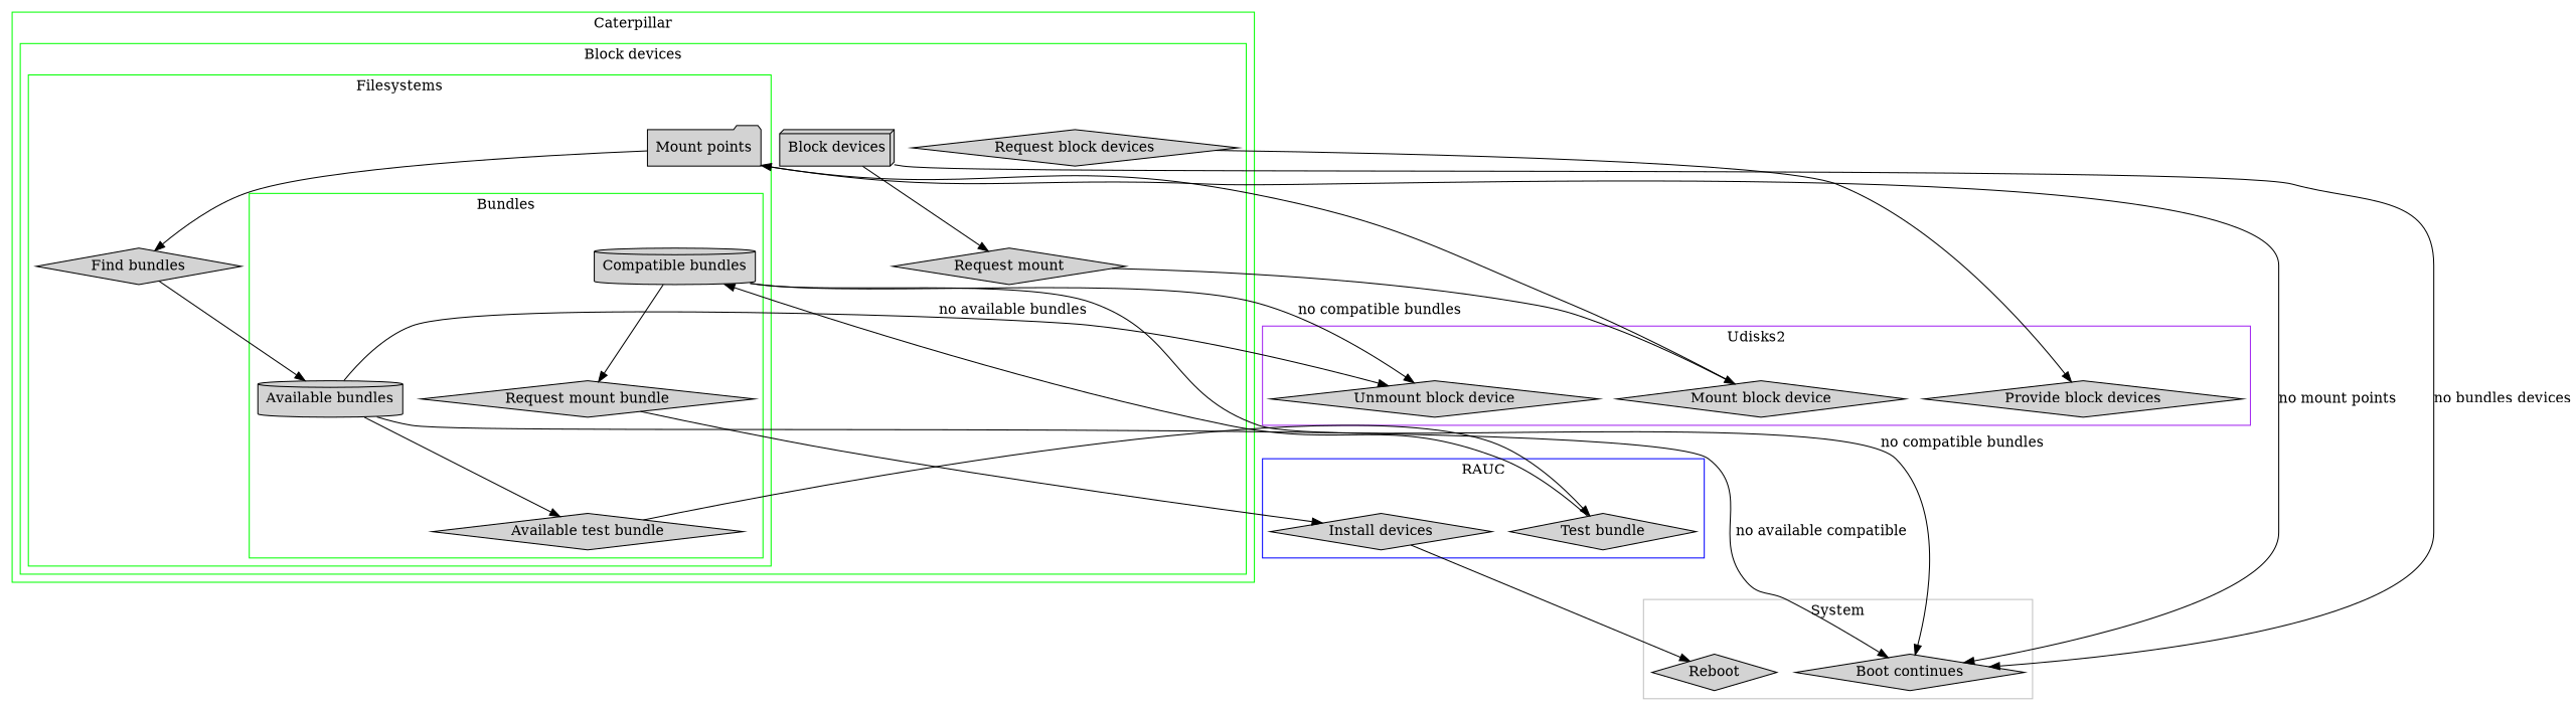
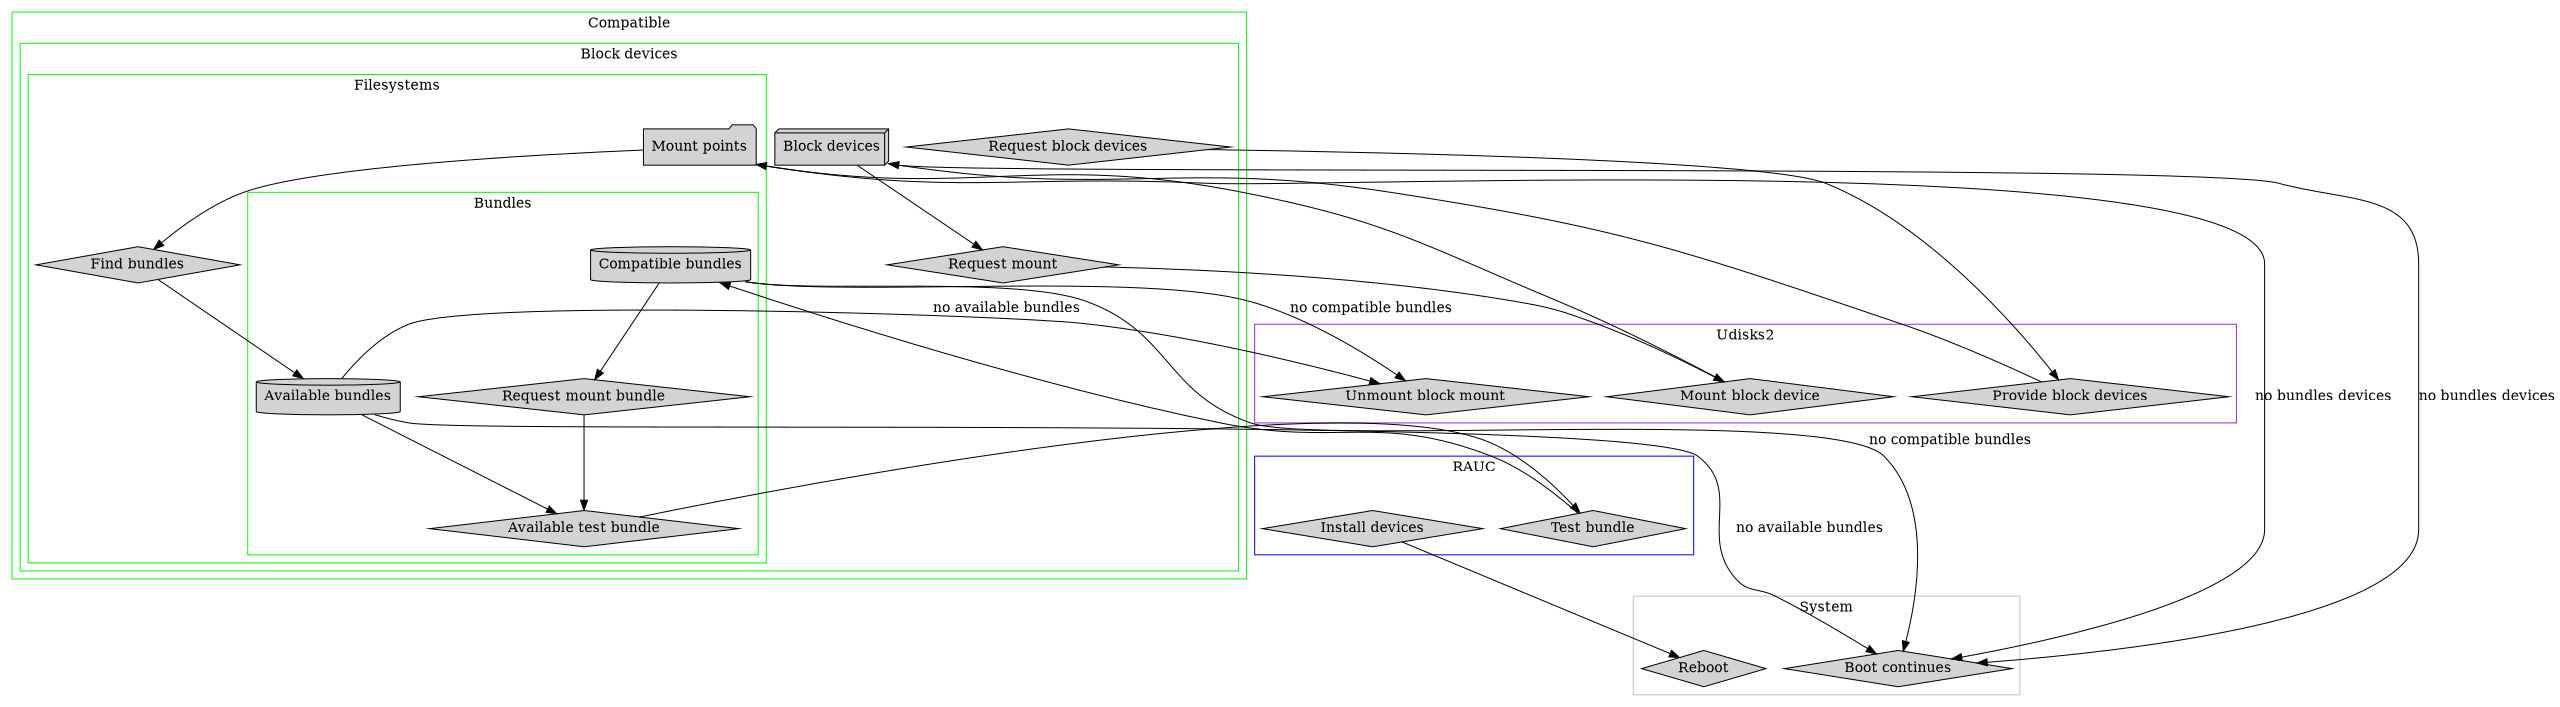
  digraph {
    node [shape=diamond style=filled]
    "Provide block devices"
    "Mount block device"
-   "Unmount block device"
+   "Unmount block device" [label="Unmount block mount"]
    n4 [label="Install devices"]
    "Test bundle"
    n6 [label="Request mount bundle"]
    n7 [label="Available test bundle"]
    "Compatible bundles" [shape=cylinder]
    "Available bundles" [shape=cylinder]
    "Find bundles"
    "Mount points" [shape=folder]
    "Block devices" [shape=box3d]
    "Request mount"
    "Request block devices"
    Reboot
    "Boot continues"
    subgraph cluster_1 {
      color=purple
      label=Udisks2
      "Provide block devices"
      "Mount block device"
      "Unmount block device"
    }
    subgraph cluster_2 {
      color=blue
      label=RAUC
      n4
      "Test bundle"
    }
    subgraph cluster_3 {
      color=green
-     label=Caterpillar
+     label=Compatible
      subgraph cluster_4 {
        color=green
        label="Block devices"
        "Block devices"
        "Request mount"
        "Request block devices"
        subgraph cluster_5 {
          color=green
          label=Filesystems
          "Find bundles"
          "Mount points"
          subgraph cluster_6 {
            color=green
            label=Bundles
            n6
            n7
            "Compatible bundles"
            "Available bundles"
          }
        }
      }
    }
    subgraph cluster_7 {
      color=gray
      label=System
      Reboot
      "Boot continues"
    }
+   "Provide block devices" -> "Block devices"
    "Mount block device" -> "Mount points"
    n4 -> Reboot
    "Test bundle" -> "Compatible bundles"
-   n6 -> n4
+   n6 -> n7
    n7 -> "Test bundle"
    "Compatible bundles" -> "Unmount block device" [label="no compatible bundles"]
    "Compatible bundles" -> n6
    "Compatible bundles" -> "Boot continues" [label="no compatible bundles"]
    "Available bundles" -> "Unmount block device" [label="no available bundles"]
    "Available bundles" -> n7
-   "Available bundles" -> "Boot continues" [label="no available compatible"]
+   "Available bundles" -> "Boot continues" [label="no available bundles"]
    "Find bundles" -> "Available bundles"
    "Mount points" -> "Find bundles"
-   "Mount points" -> "Boot continues" [label="no mount points"]
+   "Mount points" -> "Boot continues" [label="no bundles devices"]
    "Block devices" -> "Request mount"
    "Block devices" -> "Boot continues" [label="no bundles devices"]
    "Request mount" -> "Mount block device"
    "Request block devices" -> "Provide block devices"
  }
